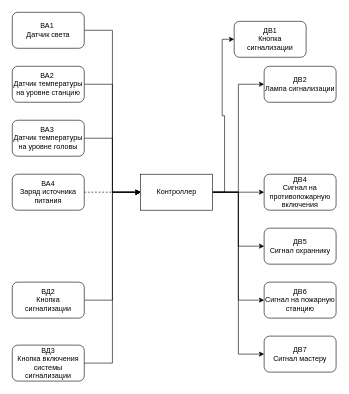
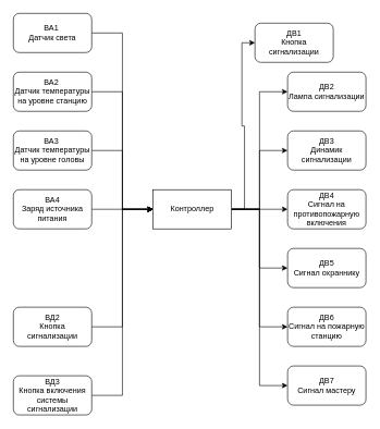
  <mxCell id="0" />
  <mxCell id="1" parent="0" />
  <mxCell id="2" style="edgeStyle=orthogonalEdgeStyle;rounded=0;orthogonalLoop=1;jettySize=auto;html=1;entryX=0;entryY=0.5;entryDx=0;entryDy=0;" edge="1" parent="1" source="3" target="21"><mxGeometry relative="1" as="geometry" /></mxCell>
  <mxCell id="3" value="ВА1&amp;nbsp;&lt;br&gt;Датчик света" style="rounded=1;whiteSpace=wrap;html=1;" vertex="1" parent="1"><mxGeometry x="20" y="20" width="120" height="60" as="geometry" /></mxCell>
  <mxCell id="4" style="edgeStyle=orthogonalEdgeStyle;rounded=0;orthogonalLoop=1;jettySize=auto;html=1;entryX=0;entryY=0.5;entryDx=0;entryDy=0;" edge="1" parent="1" source="5" target="21"><mxGeometry relative="1" as="geometry"><mxPoint x="190" y="140" as="targetPoint" /></mxGeometry></mxCell>
  <mxCell id="5" value="ВА2&amp;nbsp;&lt;br&gt;Датчик температуры на уровне станцию" style="rounded=1;whiteSpace=wrap;html=1;" vertex="1" parent="1"><mxGeometry x="20" y="110" width="120" height="60" as="geometry" /></mxCell>
  <mxCell id="6" style="edgeStyle=orthogonalEdgeStyle;rounded=0;orthogonalLoop=1;jettySize=auto;html=1;entryX=0;entryY=0.5;entryDx=0;entryDy=0;" edge="1" parent="1" source="7" target="21"><mxGeometry relative="1" as="geometry"><mxPoint x="170" y="280" as="targetPoint" /></mxGeometry></mxCell>
  <mxCell id="7" value="ВА3&amp;nbsp;&lt;br&gt;Датчик температуры на уровне головы" style="rounded=1;whiteSpace=wrap;html=1;" vertex="1" parent="1"><mxGeometry x="20" y="200" width="120" height="60" as="geometry" /></mxCell>
- <mxCell id="8" style="edgeStyle=orthogonalEdgeStyle;rounded=0;orthogonalLoop=1;jettySize=auto;html=1;entryX=0;entryY=0.5;entryDx=0;entryDy=0;dashed=1;" edge="1" parent="1" source="9" target="21"><mxGeometry relative="1" as="geometry"><mxPoint x="180" y="350" as="targetPoint" /></mxGeometry></mxCell>
+ <mxCell id="8" style="edgeStyle=orthogonalEdgeStyle;rounded=0;orthogonalLoop=1;jettySize=auto;html=1;entryX=0;entryY=0.5;entryDx=0;entryDy=0;" edge="1" parent="1" source="9" target="21"><mxGeometry relative="1" as="geometry"><mxPoint x="180" y="350" as="targetPoint" /></mxGeometry></mxCell>
  <mxCell id="9" value="ВА4&lt;br&gt;Заряд источника питания" style="rounded=1;whiteSpace=wrap;html=1;" vertex="1" parent="1"><mxGeometry x="20" y="290" width="120" height="60" as="geometry" /></mxCell>
  <mxCell id="10" style="edgeStyle=orthogonalEdgeStyle;rounded=0;orthogonalLoop=1;jettySize=auto;html=1;entryX=0;entryY=0.5;entryDx=0;entryDy=0;" edge="1" parent="1" source="11" target="21"><mxGeometry relative="1" as="geometry" /></mxCell>
  <mxCell id="11" value="ВД2&lt;br&gt;Кнопка сигнализации" style="rounded=1;whiteSpace=wrap;html=1;" vertex="1" parent="1"><mxGeometry x="20" y="470" width="120" height="60" as="geometry" /></mxCell>
  <mxCell id="12" style="edgeStyle=orthogonalEdgeStyle;rounded=0;orthogonalLoop=1;jettySize=auto;html=1;entryX=0;entryY=0.5;entryDx=0;entryDy=0;" edge="1" parent="1" source="13" target="21"><mxGeometry relative="1" as="geometry" /></mxCell>
  <mxCell id="13" value="ВД3&lt;br&gt;Кнопка включения системы сигнализации" style="rounded=1;whiteSpace=wrap;html=1;" vertex="1" parent="1"><mxGeometry x="20" y="575" width="120" height="60" as="geometry" /></mxCell>
  <mxCell id="14" style="edgeStyle=orthogonalEdgeStyle;rounded=0;orthogonalLoop=1;jettySize=auto;html=1;entryX=0;entryY=0.5;entryDx=0;entryDy=0;" edge="1" parent="1" source="21" target="22"><mxGeometry relative="1" as="geometry" /></mxCell>
  <mxCell id="15" style="edgeStyle=orthogonalEdgeStyle;rounded=0;orthogonalLoop=1;jettySize=auto;html=1;exitX=1;exitY=0.5;exitDx=0;exitDy=0;entryX=0;entryY=0.5;entryDx=0;entryDy=0;" edge="1" parent="1" source="21" target="23"><mxGeometry relative="1" as="geometry" /></mxCell>
+ <mxCell id="16" style="edgeStyle=orthogonalEdgeStyle;rounded=0;orthogonalLoop=1;jettySize=auto;html=1;entryX=0;entryY=0.5;entryDx=0;entryDy=0;" edge="1" parent="1" source="21" target="24"><mxGeometry relative="1" as="geometry" /></mxCell>
  <mxCell id="17" style="edgeStyle=orthogonalEdgeStyle;rounded=0;orthogonalLoop=1;jettySize=auto;html=1;entryX=0;entryY=0.5;entryDx=0;entryDy=0;" edge="1" parent="1" source="21" target="25"><mxGeometry relative="1" as="geometry" /></mxCell>
  <mxCell id="18" style="edgeStyle=orthogonalEdgeStyle;rounded=0;orthogonalLoop=1;jettySize=auto;html=1;entryX=0;entryY=0.5;entryDx=0;entryDy=0;" edge="1" parent="1" source="21" target="26"><mxGeometry relative="1" as="geometry" /></mxCell>
  <mxCell id="19" style="edgeStyle=orthogonalEdgeStyle;rounded=0;orthogonalLoop=1;jettySize=auto;html=1;entryX=0;entryY=0.5;entryDx=0;entryDy=0;" edge="1" parent="1" source="21" target="27"><mxGeometry relative="1" as="geometry" /></mxCell>
  <mxCell id="20" style="edgeStyle=orthogonalEdgeStyle;rounded=0;orthogonalLoop=1;jettySize=auto;html=1;entryX=0;entryY=0.5;entryDx=0;entryDy=0;" edge="1" parent="1" source="21" target="28"><mxGeometry relative="1" as="geometry" /></mxCell>
  <mxCell id="21" value="Контроллер" style="rounded=0;whiteSpace=wrap;html=1;" vertex="1" parent="1"><mxGeometry x="234" y="290" width="120" height="60" as="geometry" /></mxCell>
  <mxCell id="22" value="ДВ1&lt;br&gt;Кнопка сигнализации" style="rounded=1;whiteSpace=wrap;html=1;" vertex="1" parent="1"><mxGeometry x="390" y="35" width="120" height="60" as="geometry" /></mxCell>
  <mxCell id="23" value="ДВ2&lt;br&gt;Лампа сигнализации&lt;br&gt;" style="rounded=1;whiteSpace=wrap;html=1;" vertex="1" parent="1"><mxGeometry x="440" y="110" width="120" height="60" as="geometry" /></mxCell>
+ <mxCell id="24" value="ДВ3&lt;br&gt;Динамик сигнализации" style="rounded=1;whiteSpace=wrap;html=1;" vertex="1" parent="1"><mxGeometry x="440" y="200" width="120" height="60" as="geometry" /></mxCell>
  <mxCell id="25" value="ДВ4&lt;br&gt;Сигнал на противопожарную включения" style="rounded=1;whiteSpace=wrap;html=1;" vertex="1" parent="1"><mxGeometry x="440" y="290" width="120" height="60" as="geometry" /></mxCell>
  <mxCell id="26" value="ДВ5&lt;br&gt;Сигнал охраннику" style="rounded=1;whiteSpace=wrap;html=1;" vertex="1" parent="1"><mxGeometry x="440" y="380" width="120" height="60" as="geometry" /></mxCell>
  <mxCell id="27" value="ДВ6&lt;br&gt;Сигнал на пожарную станцию&lt;br&gt;" style="rounded=1;whiteSpace=wrap;html=1;" vertex="1" parent="1"><mxGeometry x="440" y="470" width="120" height="60" as="geometry" /></mxCell>
  <mxCell id="28" value="ДВ7&lt;br&gt;Сигнал мастеру" style="rounded=1;whiteSpace=wrap;html=1;" vertex="1" parent="1"><mxGeometry x="440" y="560" width="120" height="60" as="geometry" /></mxCell>
